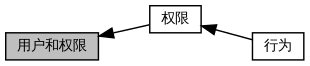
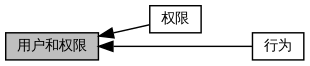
  digraph {
    fontname=Oswald
    rankdir=LR
    node [color=black fillcolor=white fontname=Oswald fontsize=10 shape=box style=filled]
    edge [dir=back fontname=Oswald fontsize=10 labelfontname=Helvetica labelfontsize=10 shape=plaintext style=solid]
    n1 [fillcolor=grey75 fontcolor=black height=0.2 label="用户和权限" width=0.4]
    n2 [height=0.2 label="权限" width=0.4]
    n3 [height=0.2 label="行为" width=0.4]
    n1 -> n2
-   n2 -> n3
+   n1 -> n3
  }
